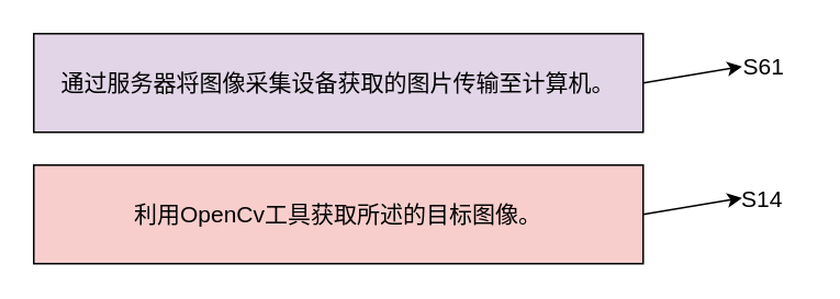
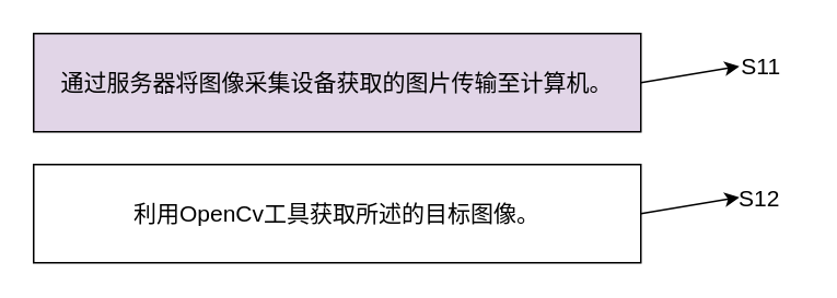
  <mxCell id="0" />
  <mxCell id="1" parent="0" />
  <mxCell id="2" value="&lt;font style=&quot;font-size: 14px;&quot;&gt;通过服务器将图像采集设备获取的图片传输至计算机。&lt;/font&gt;" style="rounded=0;whiteSpace=wrap;html=1;fillColor=#e1d5e7;" vertex="1" parent="1"><mxGeometry x="20" y="20" width="370" height="60" as="geometry" /></mxCell>
  <mxCell id="3" style="edgeStyle=orthogonalEdgeStyle;rounded=0;orthogonalLoop=1;jettySize=auto;html=1;exitX=0.75;exitY=1;exitDx=0;exitDy=0;entryX=0.75;entryY=0.833;entryDx=0;entryDy=0;entryPerimeter=0;fontSize=14;" edge="1" parent="1" source="4" target="4"><mxGeometry relative="1" as="geometry" /></mxCell>
- <mxCell id="4" value="&lt;span style=&quot;font-size: 14px;&quot;&gt;利用OpenCv工具获取所述的目标图像。&lt;/span&gt;" style="rounded=0;whiteSpace=wrap;html=1;fillColor=#f8cecc;" vertex="1" parent="1"><mxGeometry x="20" y="100" width="370" height="60" as="geometry" /></mxCell>
+ <mxCell id="4" value="&lt;span style=&quot;font-size: 14px;&quot;&gt;利用OpenCv工具获取所述的目标图像。&lt;/span&gt;" style="rounded=0;whiteSpace=wrap;html=1;" vertex="1" parent="1"><mxGeometry x="20" y="100" width="370" height="60" as="geometry" /></mxCell>
  <mxCell id="5" value="" style="endArrow=classic;html=1;rounded=0;fontSize=14;" edge="1" parent="1"><mxGeometry width="50" height="50" relative="1" as="geometry"><mxPoint x="390" y="130" as="sourcePoint" /><mxPoint x="450" y="120" as="targetPoint" /></mxGeometry></mxCell>
  <mxCell id="6" value="" style="endArrow=classic;html=1;rounded=0;fontSize=14;" edge="1" parent="1"><mxGeometry width="50" height="50" relative="1" as="geometry"><mxPoint x="390" y="50" as="sourcePoint" /><mxPoint x="450" y="40" as="targetPoint" /></mxGeometry></mxCell>
- <mxCell id="7" value="S61" style="text;html=1;align=center;verticalAlign=middle;resizable=0;points=[];autosize=1;strokeColor=none;fillColor=none;fontSize=14;" vertex="1" parent="1"><mxGeometry x="438" y="25" width="50" height="30" as="geometry" /></mxCell>
- <mxCell id="8" value="S14" style="text;html=1;align=center;verticalAlign=middle;resizable=0;points=[];autosize=1;strokeColor=none;fillColor=none;fontSize=14;" vertex="1" parent="1"><mxGeometry x="437" y="106" width="50" height="30" as="geometry" /></mxCell>
+ <mxCell id="7" value="S11" style="text;html=1;align=center;verticalAlign=middle;resizable=0;points=[];autosize=1;strokeColor=none;fillColor=none;fontSize=14;" vertex="1" parent="1"><mxGeometry x="438" y="25" width="50" height="30" as="geometry" /></mxCell>
+ <mxCell id="8" value="S12" style="text;html=1;align=center;verticalAlign=middle;resizable=0;points=[];autosize=1;strokeColor=none;fillColor=none;fontSize=14;" vertex="1" parent="1"><mxGeometry x="437" y="106" width="50" height="30" as="geometry" /></mxCell>
